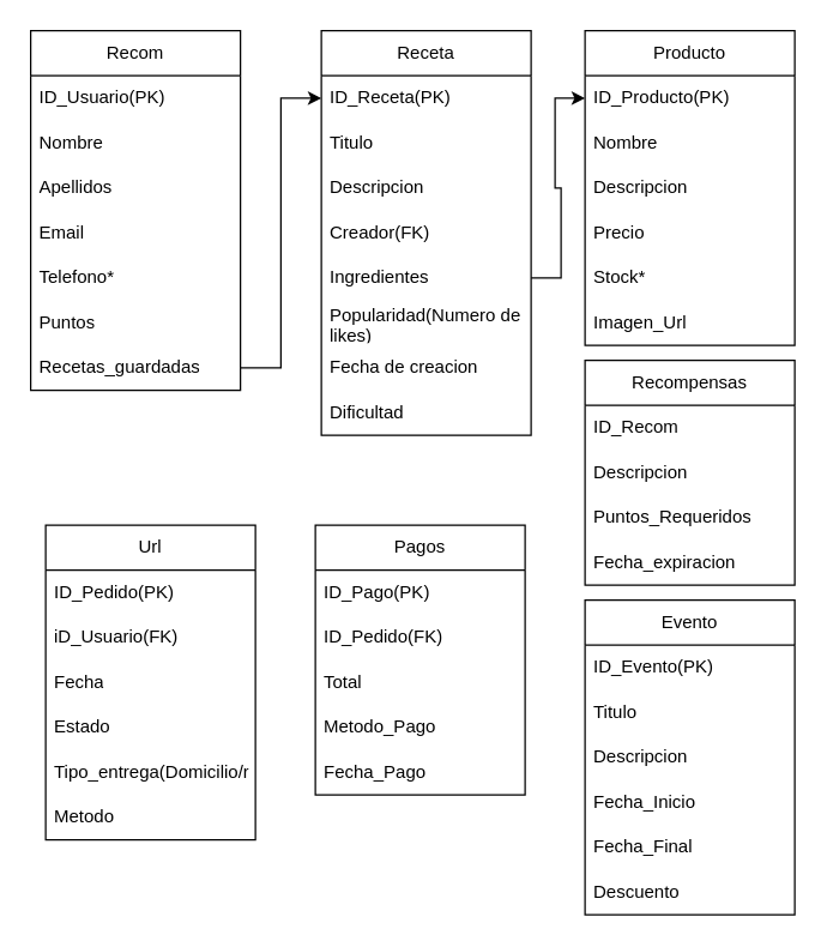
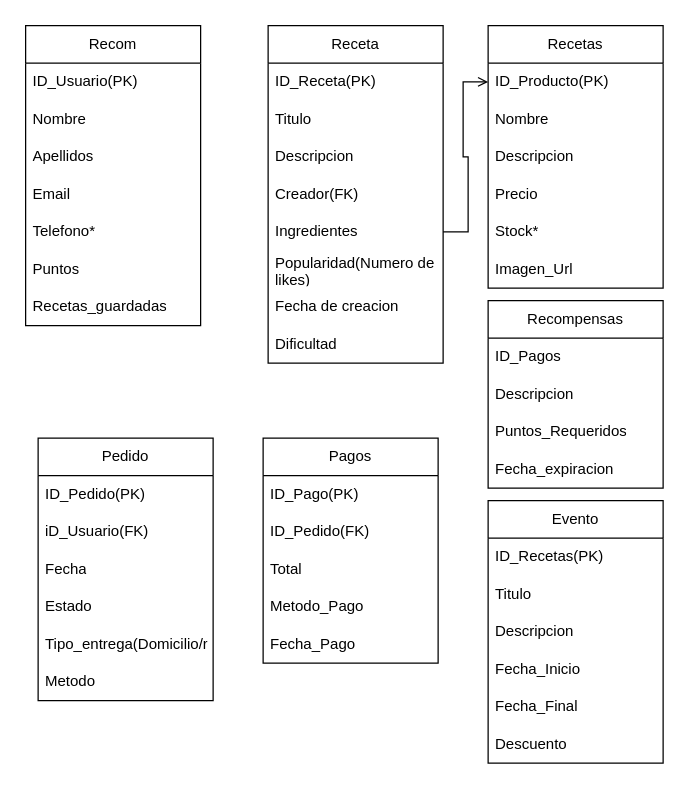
  <mxCell id="0" />
  <mxCell id="1" parent="0" />
  <mxCell id="2" value="Recom" style="swimlane;fontStyle=0;childLayout=stackLayout;horizontal=1;startSize=30;horizontalStack=0;resizeParent=1;resizeParentMax=0;resizeLast=0;collapsible=1;marginBottom=0;whiteSpace=wrap;html=1;" parent="1" vertex="1"><mxGeometry x="20" y="20" width="140" height="240" as="geometry"><mxRectangle x="330" y="120" width="90" height="30" as="alternateBounds" /></mxGeometry></mxCell>
  <mxCell id="3" value="ID_Usuario(PK)" style="text;strokeColor=none;fillColor=none;align=left;verticalAlign=middle;spacingLeft=4;spacingRight=4;overflow=hidden;points=[[0,0.5],[1,0.5]];portConstraint=eastwest;rotatable=0;whiteSpace=wrap;html=1;" parent="2" vertex="1"><mxGeometry y="30" width="140" height="30" as="geometry" /></mxCell>
  <mxCell id="4" value="Nombre" style="text;strokeColor=none;fillColor=none;align=left;verticalAlign=middle;spacingLeft=4;spacingRight=4;overflow=hidden;points=[[0,0.5],[1,0.5]];portConstraint=eastwest;rotatable=0;whiteSpace=wrap;html=1;" parent="2" vertex="1"><mxGeometry y="60" width="140" height="30" as="geometry" /></mxCell>
  <mxCell id="5" value="Apellidos" style="text;strokeColor=none;fillColor=none;align=left;verticalAlign=middle;spacingLeft=4;spacingRight=4;overflow=hidden;points=[[0,0.5],[1,0.5]];portConstraint=eastwest;rotatable=0;whiteSpace=wrap;html=1;" parent="2" vertex="1"><mxGeometry y="90" width="140" height="30" as="geometry" /></mxCell>
  <mxCell id="6" value="Email" style="text;strokeColor=none;fillColor=none;align=left;verticalAlign=middle;spacingLeft=4;spacingRight=4;overflow=hidden;points=[[0,0.5],[1,0.5]];portConstraint=eastwest;rotatable=0;whiteSpace=wrap;html=1;" parent="2" vertex="1"><mxGeometry y="120" width="140" height="30" as="geometry" /></mxCell>
  <mxCell id="7" value="Telefono*" style="text;strokeColor=none;fillColor=none;align=left;verticalAlign=middle;spacingLeft=4;spacingRight=4;overflow=hidden;points=[[0,0.5],[1,0.5]];portConstraint=eastwest;rotatable=0;whiteSpace=wrap;html=1;" parent="2" vertex="1"><mxGeometry y="150" width="140" height="30" as="geometry" /></mxCell>
  <mxCell id="8" value="Puntos" style="text;strokeColor=none;fillColor=none;align=left;verticalAlign=middle;spacingLeft=4;spacingRight=4;overflow=hidden;points=[[0,0.5],[1,0.5]];portConstraint=eastwest;rotatable=0;whiteSpace=wrap;html=1;" parent="2" vertex="1"><mxGeometry y="180" width="140" height="30" as="geometry" /></mxCell>
  <mxCell id="9" value="Recetas_guardadas" style="text;strokeColor=none;fillColor=none;align=left;verticalAlign=middle;spacingLeft=4;spacingRight=4;overflow=hidden;points=[[0,0.5],[1,0.5]];portConstraint=eastwest;rotatable=0;whiteSpace=wrap;html=1;" vertex="1" parent="2"><mxGeometry y="210" width="140" height="30" as="geometry" /></mxCell>
- <mxCell id="10" value="Producto" style="swimlane;fontStyle=0;childLayout=stackLayout;horizontal=1;startSize=30;horizontalStack=0;resizeParent=1;resizeParentMax=0;resizeLast=0;collapsible=1;marginBottom=0;whiteSpace=wrap;html=1;" parent="1" vertex="1"><mxGeometry x="390" y="20" width="140" height="210" as="geometry"><mxRectangle x="120" y="350" width="90" height="30" as="alternateBounds" /></mxGeometry></mxCell>
+ <mxCell id="10" value="Recetas" style="swimlane;fontStyle=0;childLayout=stackLayout;horizontal=1;startSize=30;horizontalStack=0;resizeParent=1;resizeParentMax=0;resizeLast=0;collapsible=1;marginBottom=0;whiteSpace=wrap;html=1;" parent="1" vertex="1"><mxGeometry x="390" y="20" width="140" height="210" as="geometry"><mxRectangle x="120" y="350" width="90" height="30" as="alternateBounds" /></mxGeometry></mxCell>
  <mxCell id="11" value="ID_Producto(PK)" style="text;strokeColor=none;fillColor=none;align=left;verticalAlign=middle;spacingLeft=4;spacingRight=4;overflow=hidden;points=[[0,0.5],[1,0.5]];portConstraint=eastwest;rotatable=0;whiteSpace=wrap;html=1;" parent="10" vertex="1"><mxGeometry y="30" width="140" height="30" as="geometry" /></mxCell>
  <mxCell id="12" value="Nombre" style="text;strokeColor=none;fillColor=none;align=left;verticalAlign=middle;spacingLeft=4;spacingRight=4;overflow=hidden;points=[[0,0.5],[1,0.5]];portConstraint=eastwest;rotatable=0;whiteSpace=wrap;html=1;" parent="10" vertex="1"><mxGeometry y="60" width="140" height="30" as="geometry" /></mxCell>
  <mxCell id="13" value="Descripcion" style="text;strokeColor=none;fillColor=none;align=left;verticalAlign=middle;spacingLeft=4;spacingRight=4;overflow=hidden;points=[[0,0.5],[1,0.5]];portConstraint=eastwest;rotatable=0;whiteSpace=wrap;html=1;" parent="10" vertex="1"><mxGeometry y="90" width="140" height="30" as="geometry" /></mxCell>
  <mxCell id="14" value="Precio" style="text;strokeColor=none;fillColor=none;align=left;verticalAlign=middle;spacingLeft=4;spacingRight=4;overflow=hidden;points=[[0,0.5],[1,0.5]];portConstraint=eastwest;rotatable=0;whiteSpace=wrap;html=1;" parent="10" vertex="1"><mxGeometry y="120" width="140" height="30" as="geometry" /></mxCell>
  <mxCell id="15" value="Stock*" style="text;strokeColor=none;fillColor=none;align=left;verticalAlign=middle;spacingLeft=4;spacingRight=4;overflow=hidden;points=[[0,0.5],[1,0.5]];portConstraint=eastwest;rotatable=0;whiteSpace=wrap;html=1;" parent="10" vertex="1"><mxGeometry y="150" width="140" height="30" as="geometry" /></mxCell>
  <mxCell id="16" value="Imagen_Url" style="text;strokeColor=none;fillColor=none;align=left;verticalAlign=middle;spacingLeft=4;spacingRight=4;overflow=hidden;points=[[0,0.5],[1,0.5]];portConstraint=eastwest;rotatable=0;whiteSpace=wrap;html=1;" parent="10" vertex="1"><mxGeometry y="180" width="140" height="30" as="geometry" /></mxCell>
  <mxCell id="17" value="Receta" style="swimlane;fontStyle=0;childLayout=stackLayout;horizontal=1;startSize=30;horizontalStack=0;resizeParent=1;resizeParentMax=0;resizeLast=0;collapsible=1;marginBottom=0;whiteSpace=wrap;html=1;" parent="1" vertex="1"><mxGeometry x="214" y="20" width="140" height="270" as="geometry"><mxRectangle x="540" y="90" width="80" height="30" as="alternateBounds" /></mxGeometry></mxCell>
  <mxCell id="18" value="ID_Receta(PK)" style="text;strokeColor=none;fillColor=none;align=left;verticalAlign=middle;spacingLeft=4;spacingRight=4;overflow=hidden;points=[[0,0.5],[1,0.5]];portConstraint=eastwest;rotatable=0;whiteSpace=wrap;html=1;" parent="17" vertex="1"><mxGeometry y="30" width="140" height="30" as="geometry" /></mxCell>
  <mxCell id="19" value="Titulo" style="text;strokeColor=none;fillColor=none;align=left;verticalAlign=middle;spacingLeft=4;spacingRight=4;overflow=hidden;points=[[0,0.5],[1,0.5]];portConstraint=eastwest;rotatable=0;whiteSpace=wrap;html=1;" parent="17" vertex="1"><mxGeometry y="60" width="140" height="30" as="geometry" /></mxCell>
  <mxCell id="20" value="Descripcion" style="text;strokeColor=none;fillColor=none;align=left;verticalAlign=middle;spacingLeft=4;spacingRight=4;overflow=hidden;points=[[0,0.5],[1,0.5]];portConstraint=eastwest;rotatable=0;whiteSpace=wrap;html=1;" parent="17" vertex="1"><mxGeometry y="90" width="140" height="30" as="geometry" /></mxCell>
  <mxCell id="21" value="Creador(FK)" style="text;strokeColor=none;fillColor=none;align=left;verticalAlign=middle;spacingLeft=4;spacingRight=4;overflow=hidden;points=[[0,0.5],[1,0.5]];portConstraint=eastwest;rotatable=0;whiteSpace=wrap;html=1;" parent="17" vertex="1"><mxGeometry y="120" width="140" height="30" as="geometry" /></mxCell>
  <mxCell id="22" value="Ingredientes" style="text;strokeColor=none;fillColor=none;align=left;verticalAlign=middle;spacingLeft=4;spacingRight=4;overflow=hidden;points=[[0,0.5],[1,0.5]];portConstraint=eastwest;rotatable=0;whiteSpace=wrap;html=1;" parent="17" vertex="1"><mxGeometry y="150" width="140" height="30" as="geometry" /></mxCell>
  <mxCell id="23" value="Popularidad(Numero de likes)" style="text;strokeColor=none;fillColor=none;align=left;verticalAlign=middle;spacingLeft=4;spacingRight=4;overflow=hidden;points=[[0,0.5],[1,0.5]];portConstraint=eastwest;rotatable=0;whiteSpace=wrap;html=1;" parent="17" vertex="1"><mxGeometry y="180" width="140" height="30" as="geometry" /></mxCell>
  <mxCell id="24" value="Fecha de creacion" style="text;strokeColor=none;fillColor=none;align=left;verticalAlign=middle;spacingLeft=4;spacingRight=4;overflow=hidden;points=[[0,0.5],[1,0.5]];portConstraint=eastwest;rotatable=0;whiteSpace=wrap;html=1;" parent="17" vertex="1"><mxGeometry y="210" width="140" height="30" as="geometry" /></mxCell>
  <mxCell id="25" value="Dificultad" style="text;strokeColor=none;fillColor=none;align=left;verticalAlign=middle;spacingLeft=4;spacingRight=4;overflow=hidden;points=[[0,0.5],[1,0.5]];portConstraint=eastwest;rotatable=0;whiteSpace=wrap;html=1;" parent="17" vertex="1"><mxGeometry y="240" width="140" height="30" as="geometry" /></mxCell>
- <mxCell id="26" value="Url" style="swimlane;fontStyle=0;childLayout=stackLayout;horizontal=1;startSize=30;horizontalStack=0;resizeParent=1;resizeParentMax=0;resizeLast=0;collapsible=1;marginBottom=0;whiteSpace=wrap;html=1;" parent="1" vertex="1"><mxGeometry x="30" y="350" width="140" height="210" as="geometry"><mxRectangle x="570" y="470" width="80" height="30" as="alternateBounds" /></mxGeometry></mxCell>
+ <mxCell id="26" value="Pedido" style="swimlane;fontStyle=0;childLayout=stackLayout;horizontal=1;startSize=30;horizontalStack=0;resizeParent=1;resizeParentMax=0;resizeLast=0;collapsible=1;marginBottom=0;whiteSpace=wrap;html=1;" parent="1" vertex="1"><mxGeometry x="30" y="350" width="140" height="210" as="geometry"><mxRectangle x="570" y="470" width="80" height="30" as="alternateBounds" /></mxGeometry></mxCell>
  <mxCell id="27" value="ID_Pedido(PK)" style="text;strokeColor=none;fillColor=none;align=left;verticalAlign=middle;spacingLeft=4;spacingRight=4;overflow=hidden;points=[[0,0.5],[1,0.5]];portConstraint=eastwest;rotatable=0;whiteSpace=wrap;html=1;" parent="26" vertex="1"><mxGeometry y="30" width="140" height="30" as="geometry" /></mxCell>
  <mxCell id="28" value="iD_Usuario(FK)" style="text;strokeColor=none;fillColor=none;align=left;verticalAlign=middle;spacingLeft=4;spacingRight=4;overflow=hidden;points=[[0,0.5],[1,0.5]];portConstraint=eastwest;rotatable=0;whiteSpace=wrap;html=1;" parent="26" vertex="1"><mxGeometry y="60" width="140" height="30" as="geometry" /></mxCell>
  <mxCell id="29" value="Fecha" style="text;strokeColor=none;fillColor=none;align=left;verticalAlign=middle;spacingLeft=4;spacingRight=4;overflow=hidden;points=[[0,0.5],[1,0.5]];portConstraint=eastwest;rotatable=0;whiteSpace=wrap;html=1;" parent="26" vertex="1"><mxGeometry y="90" width="140" height="30" as="geometry" /></mxCell>
  <mxCell id="30" value="Estado" style="text;strokeColor=none;fillColor=none;align=left;verticalAlign=middle;spacingLeft=4;spacingRight=4;overflow=hidden;points=[[0,0.5],[1,0.5]];portConstraint=eastwest;rotatable=0;whiteSpace=wrap;html=1;" parent="26" vertex="1"><mxGeometry y="120" width="140" height="30" as="geometry" /></mxCell>
  <mxCell id="31" value="Tipo_entrega(Domicilio/recogida)" style="text;strokeColor=none;fillColor=none;align=left;verticalAlign=middle;spacingLeft=4;spacingRight=4;overflow=hidden;points=[[0,0.5],[1,0.5]];portConstraint=eastwest;rotatable=0;whiteSpace=wrap;html=1;" parent="26" vertex="1"><mxGeometry y="150" width="140" height="30" as="geometry" /></mxCell>
  <mxCell id="32" value="Metodo" style="text;strokeColor=none;fillColor=none;align=left;verticalAlign=middle;spacingLeft=4;spacingRight=4;overflow=hidden;points=[[0,0.5],[1,0.5]];portConstraint=eastwest;rotatable=0;whiteSpace=wrap;html=1;" parent="26" vertex="1"><mxGeometry y="180" width="140" height="30" as="geometry" /></mxCell>
  <mxCell id="33" value="Evento" style="swimlane;fontStyle=0;childLayout=stackLayout;horizontal=1;startSize=30;horizontalStack=0;resizeParent=1;resizeParentMax=0;resizeLast=0;collapsible=1;marginBottom=0;whiteSpace=wrap;html=1;" parent="1" vertex="1"><mxGeometry x="390" y="400" width="140" height="210" as="geometry"><mxRectangle x="610" y="580" width="80" height="30" as="alternateBounds" /></mxGeometry></mxCell>
- <mxCell id="34" value="ID_Evento(PK)" style="text;strokeColor=none;fillColor=none;align=left;verticalAlign=middle;spacingLeft=4;spacingRight=4;overflow=hidden;points=[[0,0.5],[1,0.5]];portConstraint=eastwest;rotatable=0;whiteSpace=wrap;html=1;" parent="33" vertex="1"><mxGeometry y="30" width="140" height="30" as="geometry" /></mxCell>
+ <mxCell id="34" value="ID_Recetas(PK)" style="text;strokeColor=none;fillColor=none;align=left;verticalAlign=middle;spacingLeft=4;spacingRight=4;overflow=hidden;points=[[0,0.5],[1,0.5]];portConstraint=eastwest;rotatable=0;whiteSpace=wrap;html=1;" parent="33" vertex="1"><mxGeometry y="30" width="140" height="30" as="geometry" /></mxCell>
  <mxCell id="35" value="Titulo" style="text;strokeColor=none;fillColor=none;align=left;verticalAlign=middle;spacingLeft=4;spacingRight=4;overflow=hidden;points=[[0,0.5],[1,0.5]];portConstraint=eastwest;rotatable=0;whiteSpace=wrap;html=1;" parent="33" vertex="1"><mxGeometry y="60" width="140" height="30" as="geometry" /></mxCell>
  <mxCell id="36" value="Descripcion" style="text;strokeColor=none;fillColor=none;align=left;verticalAlign=middle;spacingLeft=4;spacingRight=4;overflow=hidden;points=[[0,0.5],[1,0.5]];portConstraint=eastwest;rotatable=0;whiteSpace=wrap;html=1;" parent="33" vertex="1"><mxGeometry y="90" width="140" height="30" as="geometry" /></mxCell>
  <mxCell id="37" value="Fecha_Inicio" style="text;strokeColor=none;fillColor=none;align=left;verticalAlign=middle;spacingLeft=4;spacingRight=4;overflow=hidden;points=[[0,0.5],[1,0.5]];portConstraint=eastwest;rotatable=0;whiteSpace=wrap;html=1;" parent="33" vertex="1"><mxGeometry y="120" width="140" height="30" as="geometry" /></mxCell>
  <mxCell id="38" value="Fecha_Final" style="text;strokeColor=none;fillColor=none;align=left;verticalAlign=middle;spacingLeft=4;spacingRight=4;overflow=hidden;points=[[0,0.5],[1,0.5]];portConstraint=eastwest;rotatable=0;whiteSpace=wrap;html=1;" parent="33" vertex="1"><mxGeometry y="150" width="140" height="30" as="geometry" /></mxCell>
  <mxCell id="39" value="Descuento" style="text;strokeColor=none;fillColor=none;align=left;verticalAlign=middle;spacingLeft=4;spacingRight=4;overflow=hidden;points=[[0,0.5],[1,0.5]];portConstraint=eastwest;rotatable=0;whiteSpace=wrap;html=1;" parent="33" vertex="1"><mxGeometry y="180" width="140" height="30" as="geometry" /></mxCell>
  <mxCell id="40" value="Recompensas" style="swimlane;fontStyle=0;childLayout=stackLayout;horizontal=1;startSize=30;horizontalStack=0;resizeParent=1;resizeParentMax=0;resizeLast=0;collapsible=1;marginBottom=0;whiteSpace=wrap;html=1;" parent="1" vertex="1"><mxGeometry x="390" y="240" width="140" height="150" as="geometry"><mxRectangle x="400" y="420" width="120" height="30" as="alternateBounds" /></mxGeometry></mxCell>
- <mxCell id="41" value="ID_Recom" style="text;strokeColor=none;fillColor=none;align=left;verticalAlign=middle;spacingLeft=4;spacingRight=4;overflow=hidden;points=[[0,0.5],[1,0.5]];portConstraint=eastwest;rotatable=0;whiteSpace=wrap;html=1;" parent="40" vertex="1"><mxGeometry y="30" width="140" height="30" as="geometry" /></mxCell>
+ <mxCell id="41" value="ID_Pagos" style="text;strokeColor=none;fillColor=none;align=left;verticalAlign=middle;spacingLeft=4;spacingRight=4;overflow=hidden;points=[[0,0.5],[1,0.5]];portConstraint=eastwest;rotatable=0;whiteSpace=wrap;html=1;" parent="40" vertex="1"><mxGeometry y="30" width="140" height="30" as="geometry" /></mxCell>
  <mxCell id="42" value="Descripcion" style="text;strokeColor=none;fillColor=none;align=left;verticalAlign=middle;spacingLeft=4;spacingRight=4;overflow=hidden;points=[[0,0.5],[1,0.5]];portConstraint=eastwest;rotatable=0;whiteSpace=wrap;html=1;" parent="40" vertex="1"><mxGeometry y="60" width="140" height="30" as="geometry" /></mxCell>
  <mxCell id="43" value="Puntos_Requeridos" style="text;strokeColor=none;fillColor=none;align=left;verticalAlign=middle;spacingLeft=4;spacingRight=4;overflow=hidden;points=[[0,0.5],[1,0.5]];portConstraint=eastwest;rotatable=0;whiteSpace=wrap;html=1;" parent="40" vertex="1"><mxGeometry y="90" width="140" height="30" as="geometry" /></mxCell>
  <mxCell id="44" value="Fecha_expiracion" style="text;strokeColor=none;fillColor=none;align=left;verticalAlign=middle;spacingLeft=4;spacingRight=4;overflow=hidden;points=[[0,0.5],[1,0.5]];portConstraint=eastwest;rotatable=0;whiteSpace=wrap;html=1;" parent="40" vertex="1"><mxGeometry y="120" width="140" height="30" as="geometry" /></mxCell>
  <mxCell id="45" value="Pagos" style="swimlane;fontStyle=0;childLayout=stackLayout;horizontal=1;startSize=30;horizontalStack=0;resizeParent=1;resizeParentMax=0;resizeLast=0;collapsible=1;marginBottom=0;whiteSpace=wrap;html=1;" parent="1" vertex="1"><mxGeometry x="210" y="350" width="140" height="180" as="geometry"><mxRectangle x="630" y="410" width="70" height="30" as="alternateBounds" /></mxGeometry></mxCell>
  <mxCell id="46" value="ID_Pago(PK)" style="text;strokeColor=none;fillColor=none;align=left;verticalAlign=middle;spacingLeft=4;spacingRight=4;overflow=hidden;points=[[0,0.5],[1,0.5]];portConstraint=eastwest;rotatable=0;whiteSpace=wrap;html=1;" parent="45" vertex="1"><mxGeometry y="30" width="140" height="30" as="geometry" /></mxCell>
  <mxCell id="47" value="ID_Pedido(FK)" style="text;strokeColor=none;fillColor=none;align=left;verticalAlign=middle;spacingLeft=4;spacingRight=4;overflow=hidden;points=[[0,0.5],[1,0.5]];portConstraint=eastwest;rotatable=0;whiteSpace=wrap;html=1;" parent="45" vertex="1"><mxGeometry y="60" width="140" height="30" as="geometry" /></mxCell>
  <mxCell id="48" value="Total" style="text;strokeColor=none;fillColor=none;align=left;verticalAlign=middle;spacingLeft=4;spacingRight=4;overflow=hidden;points=[[0,0.5],[1,0.5]];portConstraint=eastwest;rotatable=0;whiteSpace=wrap;html=1;" parent="45" vertex="1"><mxGeometry y="90" width="140" height="30" as="geometry" /></mxCell>
  <mxCell id="49" value="Metodo_Pago" style="text;strokeColor=none;fillColor=none;align=left;verticalAlign=middle;spacingLeft=4;spacingRight=4;overflow=hidden;points=[[0,0.5],[1,0.5]];portConstraint=eastwest;rotatable=0;whiteSpace=wrap;html=1;" parent="45" vertex="1"><mxGeometry y="120" width="140" height="30" as="geometry" /></mxCell>
  <mxCell id="50" value="Fecha_Pago" style="text;strokeColor=none;fillColor=none;align=left;verticalAlign=middle;spacingLeft=4;spacingRight=4;overflow=hidden;points=[[0,0.5],[1,0.5]];portConstraint=eastwest;rotatable=0;whiteSpace=wrap;html=1;" parent="45" vertex="1"><mxGeometry y="150" width="140" height="30" as="geometry" /></mxCell>
- <mxCell id="51" style="edgeStyle=orthogonalEdgeStyle;rounded=0;orthogonalLoop=1;jettySize=auto;html=1;exitX=1;exitY=0.5;exitDx=0;exitDy=0;entryX=0;entryY=0.5;entryDx=0;entryDy=0;" parent="1" source="22" target="11" edge="1"><mxGeometry relative="1" as="geometry" /></mxCell>
- <mxCell id="52" style="edgeStyle=orthogonalEdgeStyle;rounded=0;orthogonalLoop=1;jettySize=auto;html=1;exitX=1;exitY=0.5;exitDx=0;exitDy=0;entryX=0;entryY=0.5;entryDx=0;entryDy=0;" edge="1" parent="1" source="9" target="18"><mxGeometry relative="1" as="geometry" /></mxCell>
+ <mxCell id="51" style="edgeStyle=orthogonalEdgeStyle;rounded=0;orthogonalLoop=1;jettySize=auto;html=1;exitX=1;exitY=0.5;exitDx=0;exitDy=0;entryX=0;entryY=0.5;entryDx=0;entryDy=0;endArrow=open;" parent="1" source="22" target="11" edge="1"><mxGeometry relative="1" as="geometry" /></mxCell>
